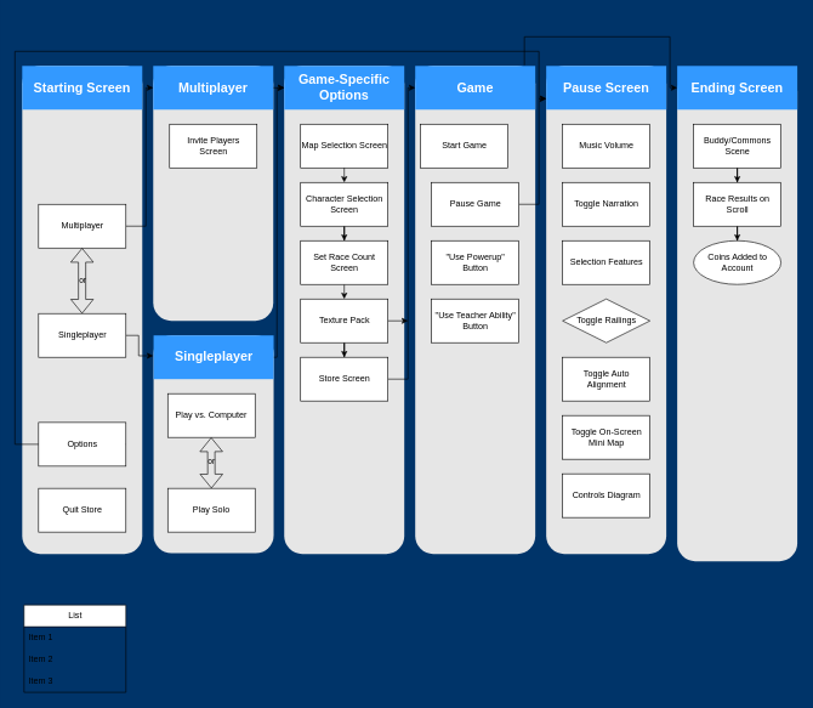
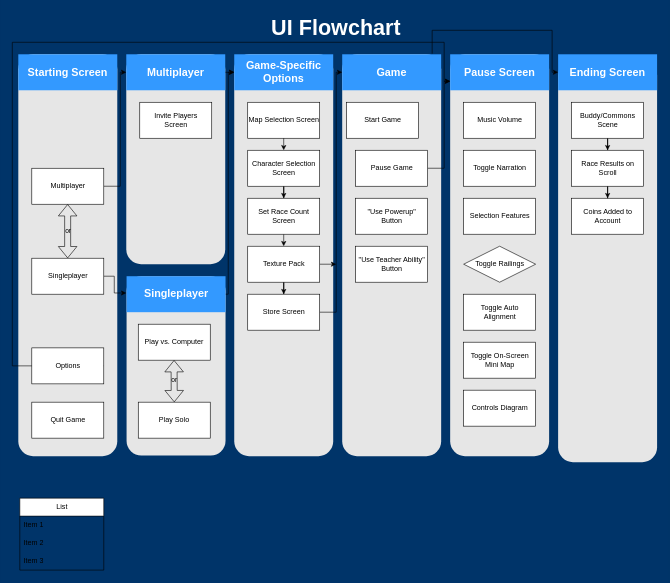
  <mxCell id="0" />
  <mxCell id="1" parent="0" />
  <mxCell id="2" value="" style="rounded=1;whiteSpace=wrap;html=1;dashed=1;strokeColor=none;strokeWidth=2;fillColor=#E6E6E6;fontFamily=Verdana;fontSize=12;fontColor=#00BEF2" parent="1" vertex="1"><mxGeometry x="30" y="90" width="165" height="670" as="geometry" /></mxCell>
  <mxCell id="3" value="" style="rounded=1;whiteSpace=wrap;html=1;dashed=1;strokeColor=none;strokeWidth=2;fillColor=#E6E6E6;fontFamily=Verdana;fontSize=12;fontColor=#00BEF2" parent="1" vertex="1"><mxGeometry x="210" y="90" width="165" height="350" as="geometry" /></mxCell>
  <mxCell id="4" value="" style="rounded=1;whiteSpace=wrap;html=1;dashed=1;strokeColor=none;strokeWidth=2;fillColor=#E6E6E6;fontFamily=Verdana;fontSize=12;fontColor=#00BEF2" parent="1" vertex="1"><mxGeometry x="390" y="90" width="165" height="670" as="geometry" /></mxCell>
  <mxCell id="5" value="" style="rounded=1;whiteSpace=wrap;html=1;dashed=1;strokeColor=none;strokeWidth=2;fillColor=#E6E6E6;fontFamily=Verdana;fontSize=12;fontColor=#00BEF2" parent="1" vertex="1"><mxGeometry x="570" y="90" width="165" height="670" as="geometry" /></mxCell>
  <mxCell id="6" value="" style="rounded=1;whiteSpace=wrap;html=1;dashed=1;strokeColor=none;strokeWidth=2;fillColor=#E6E6E6;fontFamily=Verdana;fontSize=12;fontColor=#00BEF2" parent="1" vertex="1"><mxGeometry x="750" y="90" width="165" height="670" as="geometry" /></mxCell>
  <mxCell id="7" value="" style="rounded=1;whiteSpace=wrap;html=1;dashed=1;strokeColor=none;strokeWidth=2;fillColor=#E6E6E6;fontFamily=Verdana;fontSize=12;fontColor=#00BEF2" parent="1" vertex="1"><mxGeometry x="930" y="100" width="165" height="670" as="geometry" /></mxCell>
  <mxCell id="8" value="Starting Screen" style="whiteSpace=wrap;html=1;dashed=1;strokeColor=none;strokeWidth=2;fillColor=#3399FF;fontFamily=Helvetica;fontSize=18;fontColor=#FFFFFF;fontStyle=1" parent="1" vertex="1"><mxGeometry x="30" y="90" width="165" height="60" as="geometry" /></mxCell>
  <mxCell id="9" style="edgeStyle=orthogonalEdgeStyle;rounded=0;orthogonalLoop=1;jettySize=auto;html=1;exitX=1;exitY=0.5;exitDx=0;exitDy=0;entryX=0;entryY=0.5;entryDx=0;entryDy=0;" edge="1" parent="1" source="10" target="11"><mxGeometry relative="1" as="geometry" /></mxCell>
  <mxCell id="10" value="Multiplayer" style="whiteSpace=wrap;html=1;dashed=1;strokeColor=none;strokeWidth=2;fillColor=#3399FF;fontFamily=Helvetica;fontSize=18;fontColor=#FFFFFF;fontStyle=1" parent="1" vertex="1"><mxGeometry x="210" y="90" width="165" height="60" as="geometry" /></mxCell>
  <mxCell id="11" value="Game-Specific Options" style="whiteSpace=wrap;html=1;dashed=1;strokeColor=none;strokeWidth=2;fillColor=#3399FF;fontFamily=Helvetica;fontSize=18;fontColor=#FFFFFF;fontStyle=1" parent="1" vertex="1"><mxGeometry x="390" y="90" width="165" height="60" as="geometry" /></mxCell>
  <mxCell id="12" style="edgeStyle=orthogonalEdgeStyle;rounded=0;orthogonalLoop=1;jettySize=auto;html=1;entryX=0;entryY=0.5;entryDx=0;entryDy=0;" edge="1" parent="1" target="15"><mxGeometry relative="1" as="geometry"><mxPoint x="720" y="89" as="sourcePoint" /><Array as="points"><mxPoint x="720" y="89" /><mxPoint x="720" y="50" /><mxPoint x="920" y="50" /><mxPoint x="920" y="120" /></Array></mxGeometry></mxCell>
  <mxCell id="13" value="Game" style="whiteSpace=wrap;html=1;dashed=1;strokeColor=none;strokeWidth=2;fillColor=#3399FF;fontFamily=Helvetica;fontSize=18;fontColor=#FFFFFF;fontStyle=1" parent="1" vertex="1"><mxGeometry x="570" y="90" width="165" height="60" as="geometry" /></mxCell>
  <mxCell id="14" value="Pause Screen" style="whiteSpace=wrap;html=1;dashed=1;strokeColor=none;strokeWidth=2;fillColor=#3399FF;fontFamily=Helvetica;fontSize=18;fontColor=#FFFFFF;fontStyle=1" parent="1" vertex="1"><mxGeometry x="750" y="90" width="165" height="60" as="geometry" /></mxCell>
  <mxCell id="15" value="Ending Screen" style="whiteSpace=wrap;html=1;dashed=1;strokeColor=none;strokeWidth=2;fillColor=#3399FF;fontFamily=Helvetica;fontSize=18;fontColor=#FFFFFF;fontStyle=1" parent="1" vertex="1"><mxGeometry x="930" y="90" width="165" height="60" as="geometry" /></mxCell>
+ <mxCell id="16" value="UI Flowchart" style="text;html=1;strokeColor=none;fillColor=none;align=center;verticalAlign=middle;whiteSpace=wrap;overflow=hidden;dashed=1;fontSize=36;fontColor=#FFFFFF;fontFamily=Helvetica;fontStyle=1" parent="1" vertex="1"><mxGeometry x="30" y="20" width="1060" height="50" as="geometry" /></mxCell>
  <mxCell id="17" value="" style="rounded=1;whiteSpace=wrap;html=1;dashed=1;strokeColor=none;strokeWidth=2;fillColor=#E6E6E6;fontFamily=Verdana;fontSize=12;fontColor=#00BEF2" vertex="1" parent="1"><mxGeometry x="210.5" y="460" width="165" height="299" as="geometry" /></mxCell>
  <mxCell id="18" style="edgeStyle=orthogonalEdgeStyle;rounded=0;orthogonalLoop=1;jettySize=auto;html=1;exitX=1;exitY=0.5;exitDx=0;exitDy=0;entryX=0;entryY=0.5;entryDx=0;entryDy=0;" edge="1" parent="1" source="19" target="11"><mxGeometry relative="1" as="geometry"><Array as="points"><mxPoint x="380" y="490" /><mxPoint x="380" y="120" /></Array></mxGeometry></mxCell>
  <mxCell id="19" value="Singleplayer" style="whiteSpace=wrap;html=1;dashed=1;strokeColor=none;strokeWidth=2;fillColor=#3399FF;fontFamily=Helvetica;fontSize=18;fontColor=#FFFFFF;fontStyle=1" vertex="1" parent="1"><mxGeometry x="210.5" y="460" width="165" height="60" as="geometry" /></mxCell>
  <mxCell id="20" value="Map Selection Screen" style="rounded=0;whiteSpace=wrap;html=1;" vertex="1" parent="1"><mxGeometry x="412.5" y="170" width="120" height="60" as="geometry" /></mxCell>
  <mxCell id="21" value="" style="edgeStyle=orthogonalEdgeStyle;rounded=0;orthogonalLoop=1;jettySize=auto;html=1;" edge="1" parent="1" source="22" target="45"><mxGeometry relative="1" as="geometry" /></mxCell>
  <mxCell id="22" value="Character Selection&lt;div&gt;Screen&lt;/div&gt;" style="rounded=0;whiteSpace=wrap;html=1;" vertex="1" parent="1"><mxGeometry x="412.5" y="250" width="120" height="60" as="geometry" /></mxCell>
  <mxCell id="23" value="" style="edgeStyle=orthogonalEdgeStyle;rounded=0;orthogonalLoop=1;jettySize=auto;html=1;" edge="1" parent="1" source="25" target="37"><mxGeometry relative="1" as="geometry" /></mxCell>
  <mxCell id="24" style="edgeStyle=orthogonalEdgeStyle;rounded=0;orthogonalLoop=1;jettySize=auto;html=1;exitX=1;exitY=0.5;exitDx=0;exitDy=0;" edge="1" parent="1" source="25"><mxGeometry relative="1" as="geometry"><mxPoint x="560" y="439.826" as="targetPoint" /></mxGeometry></mxCell>
  <mxCell id="25" value="Texture Pack" style="rounded=0;whiteSpace=wrap;html=1;" vertex="1" parent="1"><mxGeometry x="412.5" y="410" width="120" height="60" as="geometry" /></mxCell>
  <mxCell id="26" value="Music Volume" style="rounded=0;whiteSpace=wrap;html=1;" vertex="1" parent="1"><mxGeometry x="772.5" y="170" width="120" height="60" as="geometry" /></mxCell>
  <mxCell id="27" value="Toggle Narration" style="rounded=0;whiteSpace=wrap;html=1;" vertex="1" parent="1"><mxGeometry x="772.5" y="250" width="120" height="60" as="geometry" /></mxCell>
  <mxCell id="28" value="Invite Players&lt;div&gt;Screen&lt;/div&gt;" style="rounded=0;whiteSpace=wrap;html=1;" vertex="1" parent="1"><mxGeometry x="232.5" y="170" width="120" height="60" as="geometry" /></mxCell>
  <mxCell id="29" style="edgeStyle=orthogonalEdgeStyle;rounded=0;orthogonalLoop=1;jettySize=auto;html=1;exitX=1;exitY=0.5;exitDx=0;exitDy=0;entryX=0;entryY=0.5;entryDx=0;entryDy=0;" edge="1" parent="1" source="30" target="10"><mxGeometry relative="1" as="geometry"><Array as="points"><mxPoint x="200" y="310" /><mxPoint x="200" y="120" /></Array></mxGeometry></mxCell>
  <mxCell id="30" value="Multiplayer" style="rounded=0;whiteSpace=wrap;html=1;" vertex="1" parent="1"><mxGeometry x="52.5" y="280" width="120" height="60" as="geometry" /></mxCell>
  <mxCell id="31" style="edgeStyle=orthogonalEdgeStyle;rounded=0;orthogonalLoop=1;jettySize=auto;html=1;exitX=1;exitY=0.5;exitDx=0;exitDy=0;" edge="1" parent="1" source="32"><mxGeometry relative="1" as="geometry"><mxPoint x="210" y="488" as="targetPoint" /><Array as="points"><mxPoint x="190" y="460" /><mxPoint x="190" y="488" /><mxPoint x="210" y="488" /></Array></mxGeometry></mxCell>
  <mxCell id="32" value="Singleplayer" style="rounded=0;whiteSpace=wrap;html=1;" vertex="1" parent="1"><mxGeometry x="52.5" y="430" width="120" height="60" as="geometry" /></mxCell>
  <mxCell id="33" style="edgeStyle=orthogonalEdgeStyle;rounded=0;orthogonalLoop=1;jettySize=auto;html=1;exitX=1;exitY=0.5;exitDx=0;exitDy=0;entryX=0;entryY=0.75;entryDx=0;entryDy=0;" edge="1" parent="1" source="34" target="14"><mxGeometry relative="1" as="geometry"><mxPoint x="750" y="140" as="targetPoint" /><Array as="points"><mxPoint x="20" y="610" /><mxPoint x="20" y="70" /><mxPoint x="740" y="70" /><mxPoint x="740" y="135" /></Array></mxGeometry></mxCell>
  <mxCell id="34" value="Options" style="rounded=0;whiteSpace=wrap;html=1;" vertex="1" parent="1"><mxGeometry x="52.5" y="579.5" width="120" height="60" as="geometry" /></mxCell>
- <mxCell id="35" value="Quit Store" style="rounded=0;whiteSpace=wrap;html=1;" vertex="1" parent="1"><mxGeometry x="52.5" y="670" width="120" height="60" as="geometry" /></mxCell>
+ <mxCell id="35" value="Quit Game" style="rounded=0;whiteSpace=wrap;html=1;" vertex="1" parent="1"><mxGeometry x="52.5" y="670" width="120" height="60" as="geometry" /></mxCell>
  <mxCell id="36" style="edgeStyle=orthogonalEdgeStyle;rounded=0;orthogonalLoop=1;jettySize=auto;html=1;exitX=1;exitY=0.5;exitDx=0;exitDy=0;entryX=0;entryY=0.5;entryDx=0;entryDy=0;" edge="1" parent="1" source="37" target="13"><mxGeometry relative="1" as="geometry"><Array as="points"><mxPoint x="560" y="520" /><mxPoint x="560" y="120" /></Array></mxGeometry></mxCell>
  <mxCell id="37" value="Store Screen" style="rounded=0;whiteSpace=wrap;html=1;" vertex="1" parent="1"><mxGeometry x="412.5" y="490" width="120" height="60" as="geometry" /></mxCell>
  <mxCell id="38" value="Start Game" style="rounded=0;whiteSpace=wrap;html=1;" vertex="1" parent="1"><mxGeometry x="577.5" y="170" width="120" height="60" as="geometry" /></mxCell>
  <mxCell id="39" style="edgeStyle=orthogonalEdgeStyle;rounded=0;orthogonalLoop=1;jettySize=auto;html=1;exitX=1;exitY=0.5;exitDx=0;exitDy=0;entryX=0;entryY=0.75;entryDx=0;entryDy=0;" edge="1" parent="1" source="40" target="14"><mxGeometry relative="1" as="geometry"><mxPoint x="750" y="120" as="targetPoint" /><Array as="points"><mxPoint x="740" y="280" /><mxPoint x="740" y="135" /></Array></mxGeometry></mxCell>
  <mxCell id="40" value="Pause Game" style="rounded=0;whiteSpace=wrap;html=1;" vertex="1" parent="1"><mxGeometry x="592.5" y="250" width="120" height="60" as="geometry" /></mxCell>
  <mxCell id="41" value="&quot;Use Powerup&quot; Button" style="rounded=0;whiteSpace=wrap;html=1;" vertex="1" parent="1"><mxGeometry x="592.5" y="330" width="120" height="60" as="geometry" /></mxCell>
  <mxCell id="42" value="Selection Features" style="rounded=0;whiteSpace=wrap;html=1;" vertex="1" parent="1"><mxGeometry x="772.5" y="330" width="120" height="60" as="geometry" /></mxCell>
  <mxCell id="43" value="&quot;Use Teacher Ability&quot; Button" style="rounded=0;whiteSpace=wrap;html=1;" vertex="1" parent="1"><mxGeometry x="592.5" y="410" width="120" height="60" as="geometry" /></mxCell>
  <mxCell id="44" style="edgeStyle=orthogonalEdgeStyle;rounded=0;orthogonalLoop=1;jettySize=auto;html=1;exitX=0.5;exitY=1;exitDx=0;exitDy=0;entryX=0.5;entryY=0;entryDx=0;entryDy=0;" edge="1" parent="1" source="45" target="25"><mxGeometry relative="1" as="geometry" /></mxCell>
  <mxCell id="45" value="Set Race Count Screen" style="rounded=0;whiteSpace=wrap;html=1;" vertex="1" parent="1"><mxGeometry x="412.5" y="330" width="120" height="60" as="geometry" /></mxCell>
  <mxCell id="46" value="Toggle Railings" style="rhombus;whiteSpace=wrap;html=1;" vertex="1" parent="1"><mxGeometry x="772.5" y="410" width="120" height="60" as="geometry" /></mxCell>
  <mxCell id="47" value="Toggle Auto Alignment" style="rounded=0;whiteSpace=wrap;html=1;" vertex="1" parent="1"><mxGeometry x="772.5" y="490" width="120" height="60" as="geometry" /></mxCell>
  <mxCell id="48" value="Toggle On-Screen Mini Map" style="rounded=0;whiteSpace=wrap;html=1;" vertex="1" parent="1"><mxGeometry x="772.5" y="570" width="120" height="60" as="geometry" /></mxCell>
  <mxCell id="49" value="Controls Diagram" style="rounded=0;whiteSpace=wrap;html=1;" vertex="1" parent="1"><mxGeometry x="772.5" y="650" width="120" height="60" as="geometry" /></mxCell>
  <mxCell id="50" value="Play vs. Computer" style="rounded=0;whiteSpace=wrap;html=1;" vertex="1" parent="1"><mxGeometry x="230" y="540" width="120" height="60" as="geometry" /></mxCell>
  <mxCell id="51" value="Play Solo" style="rounded=0;whiteSpace=wrap;html=1;" vertex="1" parent="1"><mxGeometry x="230" y="670" width="120" height="60" as="geometry" /></mxCell>
  <mxCell id="52" value="" style="shape=flexArrow;endArrow=classic;startArrow=classic;html=1;rounded=0;entryX=0.5;entryY=1;entryDx=0;entryDy=0;exitX=0.5;exitY=0;exitDx=0;exitDy=0;" edge="1" parent="1"><mxGeometry width="100" height="100" relative="1" as="geometry"><mxPoint x="112.27" y="430" as="sourcePoint" /><mxPoint x="112.27" y="340" as="targetPoint" /><Array as="points" /></mxGeometry></mxCell>
  <mxCell id="53" value="or" style="edgeLabel;html=1;align=center;verticalAlign=middle;resizable=0;points=[];labelBackgroundColor=none;" vertex="1" connectable="0" parent="52"><mxGeometry x="-0.058" y="-1" relative="1" as="geometry"><mxPoint x="-1" y="-4" as="offset" /></mxGeometry></mxCell>
  <mxCell id="54" value="" style="shape=flexArrow;endArrow=classic;startArrow=classic;html=1;rounded=0;entryX=0.5;entryY=1;entryDx=0;entryDy=0;exitX=0.5;exitY=0;exitDx=0;exitDy=0;" edge="1" parent="1" source="51"><mxGeometry width="100" height="100" relative="1" as="geometry"><mxPoint x="290" y="630" as="sourcePoint" /><mxPoint x="289.7" y="600" as="targetPoint" /><Array as="points" /></mxGeometry></mxCell>
  <mxCell id="55" value="or" style="edgeLabel;html=1;align=center;verticalAlign=middle;resizable=0;points=[];labelBackgroundColor=none;" vertex="1" connectable="0" parent="54"><mxGeometry x="-0.058" y="-1" relative="1" as="geometry"><mxPoint x="-1" y="-4" as="offset" /></mxGeometry></mxCell>
  <mxCell id="56" value="" style="endArrow=classic;html=1;rounded=0;exitX=0.5;exitY=1;exitDx=0;exitDy=0;" edge="1" parent="1" source="20" target="22"><mxGeometry width="50" height="50" relative="1" as="geometry"><mxPoint x="380" y="430" as="sourcePoint" /><mxPoint x="430" y="380" as="targetPoint" /></mxGeometry></mxCell>
  <mxCell id="57" value="" style="edgeStyle=orthogonalEdgeStyle;rounded=0;orthogonalLoop=1;jettySize=auto;html=1;" edge="1" parent="1" source="58" target="61"><mxGeometry relative="1" as="geometry" /></mxCell>
  <mxCell id="58" value="Buddy/Commons Scene" style="rounded=0;whiteSpace=wrap;html=1;" vertex="1" parent="1"><mxGeometry x="952.5" y="170" width="120" height="60" as="geometry" /></mxCell>
- <mxCell id="59" value="Coins Added to Account" style="ellipse;whiteSpace=wrap;html=1;" vertex="1" parent="1"><mxGeometry x="952.5" y="330" width="120" height="60" as="geometry" /></mxCell>
+ <mxCell id="59" value="Coins Added to Account" style="rounded=0;whiteSpace=wrap;html=1;" vertex="1" parent="1"><mxGeometry x="952.5" y="330" width="120" height="60" as="geometry" /></mxCell>
  <mxCell id="60" value="" style="edgeStyle=orthogonalEdgeStyle;rounded=0;orthogonalLoop=1;jettySize=auto;html=1;" edge="1" parent="1" source="61" target="59"><mxGeometry relative="1" as="geometry" /></mxCell>
  <mxCell id="61" value="Race Results on Scroll" style="rounded=0;whiteSpace=wrap;html=1;" vertex="1" parent="1"><mxGeometry x="952.5" y="250" width="120" height="60" as="geometry" /></mxCell>
  <mxCell id="62" value="List" style="swimlane;fontStyle=0;childLayout=stackLayout;horizontal=1;startSize=30;horizontalStack=0;resizeParent=1;resizeParentMax=0;resizeLast=0;collapsible=1;marginBottom=0;whiteSpace=wrap;html=1;" vertex="1" parent="1"><mxGeometry x="32.5" y="830" width="140" height="120" as="geometry" /></mxCell>
  <mxCell id="63" value="Item 1" style="text;strokeColor=none;fillColor=none;align=left;verticalAlign=middle;spacingLeft=4;spacingRight=4;overflow=hidden;points=[[0,0.5],[1,0.5]];portConstraint=eastwest;rotatable=0;whiteSpace=wrap;html=1;" vertex="1" parent="62"><mxGeometry y="30" width="140" height="30" as="geometry" /></mxCell>
  <mxCell id="64" value="Item 2" style="text;strokeColor=none;fillColor=none;align=left;verticalAlign=middle;spacingLeft=4;spacingRight=4;overflow=hidden;points=[[0,0.5],[1,0.5]];portConstraint=eastwest;rotatable=0;whiteSpace=wrap;html=1;" vertex="1" parent="62"><mxGeometry y="60" width="140" height="30" as="geometry" /></mxCell>
  <mxCell id="65" value="Item 3" style="text;strokeColor=none;fillColor=none;align=left;verticalAlign=middle;spacingLeft=4;spacingRight=4;overflow=hidden;points=[[0,0.5],[1,0.5]];portConstraint=eastwest;rotatable=0;whiteSpace=wrap;html=1;" vertex="1" parent="62"><mxGeometry y="90" width="140" height="30" as="geometry" /></mxCell>
